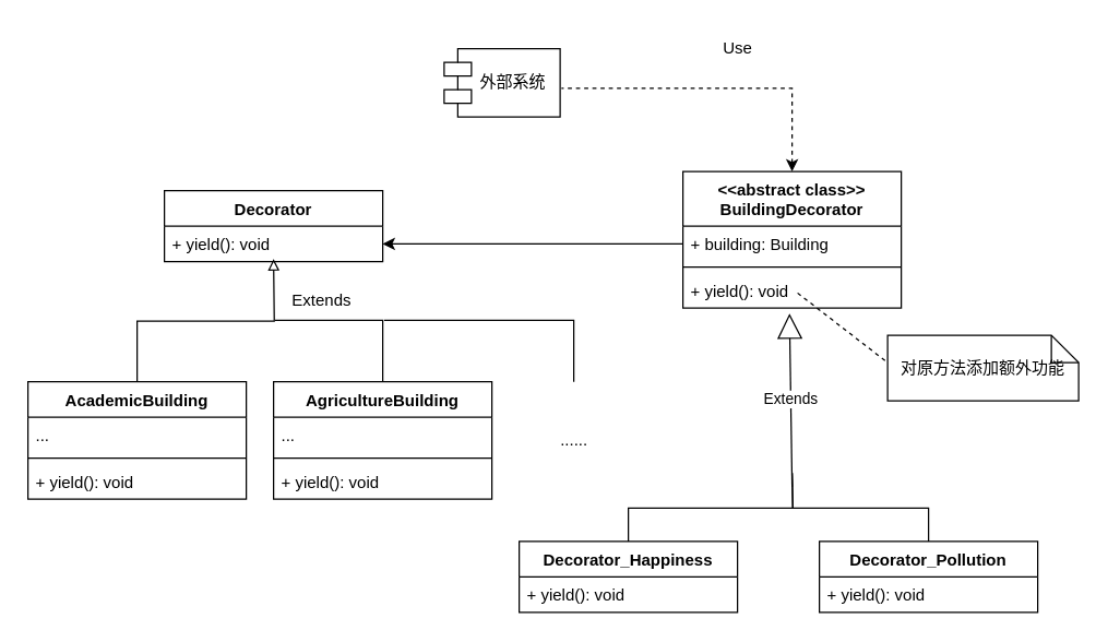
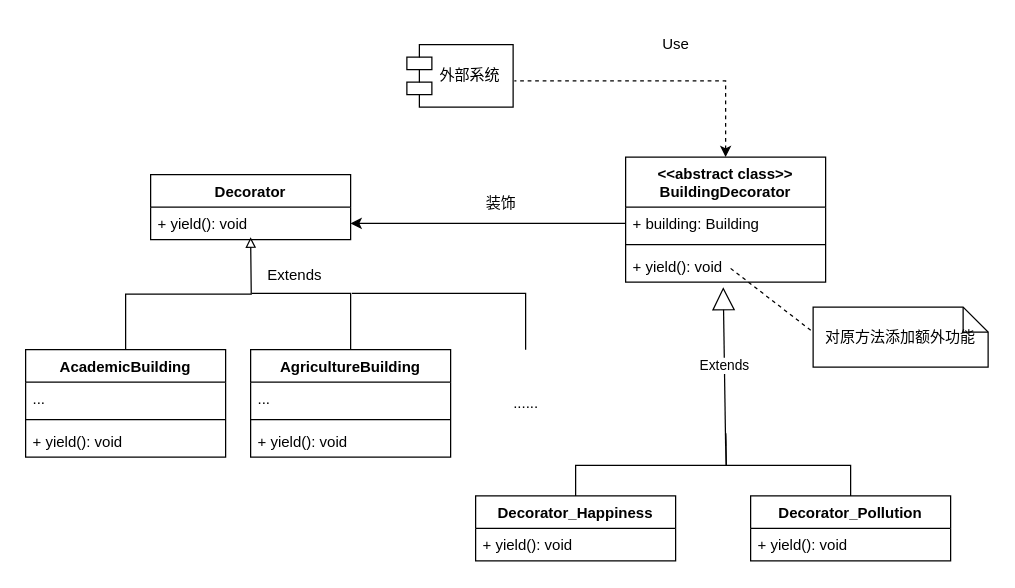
  <mxCell id="0" />
  <mxCell id="1" parent="0" />
  <mxCell id="2" value="&amp;lt;&amp;lt;abstract class&amp;gt;&amp;gt;&lt;br&gt;BuildingDecorator" style="swimlane;fontStyle=1;align=center;verticalAlign=top;childLayout=stackLayout;horizontal=1;startSize=40;horizontalStack=0;resizeParent=1;resizeParentMax=0;resizeLast=0;collapsible=1;marginBottom=0;whiteSpace=wrap;html=1;" vertex="1" parent="1"><mxGeometry x="500" y="125" width="160" height="100" as="geometry" /></mxCell>
  <mxCell id="3" value="+ building: Building" style="text;strokeColor=none;fillColor=none;align=left;verticalAlign=top;spacingLeft=4;spacingRight=4;overflow=hidden;rotatable=0;points=[[0,0.5],[1,0.5]];portConstraint=eastwest;whiteSpace=wrap;html=1;" vertex="1" parent="2"><mxGeometry y="40" width="160" height="26" as="geometry" /></mxCell>
  <mxCell id="4" value="" style="line;strokeWidth=1;fillColor=none;align=left;verticalAlign=middle;spacingTop=-1;spacingLeft=3;spacingRight=3;rotatable=0;labelPosition=right;points=[];portConstraint=eastwest;strokeColor=inherit;" vertex="1" parent="2"><mxGeometry y="66" width="160" height="8" as="geometry" /></mxCell>
  <mxCell id="5" value="+ yield(): void" style="text;strokeColor=none;fillColor=none;align=left;verticalAlign=top;spacingLeft=4;spacingRight=4;overflow=hidden;rotatable=0;points=[[0,0.5],[1,0.5]];portConstraint=eastwest;whiteSpace=wrap;html=1;" vertex="1" parent="2"><mxGeometry y="74" width="160" height="26" as="geometry" /></mxCell>
  <mxCell id="6" style="edgeStyle=orthogonalEdgeStyle;rounded=0;orthogonalLoop=1;jettySize=auto;html=1;exitX=0.5;exitY=0;exitDx=0;exitDy=0;endArrow=none;endFill=0;" edge="1" parent="1" source="7"><mxGeometry relative="1" as="geometry"><mxPoint x="580" y="346" as="targetPoint" /></mxGeometry></mxCell>
  <mxCell id="7" value="Decorator_Happiness" style="swimlane;fontStyle=1;align=center;verticalAlign=top;childLayout=stackLayout;horizontal=1;startSize=26;horizontalStack=0;resizeParent=1;resizeParentMax=0;resizeLast=0;collapsible=1;marginBottom=0;whiteSpace=wrap;html=1;" vertex="1" parent="1"><mxGeometry x="380" y="396" width="160" height="52" as="geometry" /></mxCell>
  <mxCell id="8" value="+ yield(): void" style="text;strokeColor=none;fillColor=none;align=left;verticalAlign=top;spacingLeft=4;spacingRight=4;overflow=hidden;rotatable=0;points=[[0,0.5],[1,0.5]];portConstraint=eastwest;whiteSpace=wrap;html=1;" vertex="1" parent="7"><mxGeometry y="26" width="160" height="26" as="geometry" /></mxCell>
  <mxCell id="9" style="edgeStyle=orthogonalEdgeStyle;rounded=0;orthogonalLoop=1;jettySize=auto;html=1;exitX=0.5;exitY=0;exitDx=0;exitDy=0;endArrow=none;endFill=0;" edge="1" parent="1" source="10"><mxGeometry relative="1" as="geometry"><mxPoint x="580" y="346" as="targetPoint" /></mxGeometry></mxCell>
  <mxCell id="10" value="Decorator_Pollution" style="swimlane;fontStyle=1;align=center;verticalAlign=top;childLayout=stackLayout;horizontal=1;startSize=26;horizontalStack=0;resizeParent=1;resizeParentMax=0;resizeLast=0;collapsible=1;marginBottom=0;whiteSpace=wrap;html=1;" vertex="1" parent="1"><mxGeometry x="600" y="396" width="160" height="52" as="geometry" /></mxCell>
  <mxCell id="11" value="+ yield(): void" style="text;strokeColor=none;fillColor=none;align=left;verticalAlign=top;spacingLeft=4;spacingRight=4;overflow=hidden;rotatable=0;points=[[0,0.5],[1,0.5]];portConstraint=eastwest;whiteSpace=wrap;html=1;" vertex="1" parent="10"><mxGeometry y="26" width="160" height="26" as="geometry" /></mxCell>
  <mxCell id="12" value="Extends" style="endArrow=block;endSize=16;endFill=0;html=1;rounded=0;entryX=0.488;entryY=1.154;entryDx=0;entryDy=0;entryPerimeter=0;" edge="1" parent="1" target="5"><mxGeometry width="160" relative="1" as="geometry"><mxPoint x="580" y="356" as="sourcePoint" /><mxPoint x="580" y="296" as="targetPoint" /></mxGeometry></mxCell>
  <mxCell id="13" value="Decorator" style="swimlane;fontStyle=1;align=center;verticalAlign=top;childLayout=stackLayout;horizontal=1;startSize=26;horizontalStack=0;resizeParent=1;resizeParentMax=0;resizeLast=0;collapsible=1;marginBottom=0;whiteSpace=wrap;html=1;" vertex="1" parent="1"><mxGeometry x="120" y="139" width="160" height="52" as="geometry" /></mxCell>
  <mxCell id="14" value="+ yield(): void" style="text;strokeColor=none;fillColor=none;align=left;verticalAlign=top;spacingLeft=4;spacingRight=4;overflow=hidden;rotatable=0;points=[[0,0.5],[1,0.5]];portConstraint=eastwest;whiteSpace=wrap;html=1;" vertex="1" parent="13"><mxGeometry y="26" width="160" height="26" as="geometry" /></mxCell>
  <mxCell id="15" style="edgeStyle=orthogonalEdgeStyle;rounded=0;orthogonalLoop=1;jettySize=auto;html=1;exitX=0.5;exitY=0;exitDx=0;exitDy=0;endArrow=block;endFill=0;" edge="1" parent="1" source="16"><mxGeometry relative="1" as="geometry"><mxPoint x="200" y="189" as="targetPoint" /></mxGeometry></mxCell>
  <mxCell id="16" value="AcademicBuilding" style="swimlane;fontStyle=1;align=center;verticalAlign=top;childLayout=stackLayout;horizontal=1;startSize=26;horizontalStack=0;resizeParent=1;resizeParentMax=0;resizeLast=0;collapsible=1;marginBottom=0;whiteSpace=wrap;html=1;" vertex="1" parent="1"><mxGeometry x="20" y="279" width="160" height="86" as="geometry" /></mxCell>
  <mxCell id="17" value="..." style="text;strokeColor=none;fillColor=none;align=left;verticalAlign=top;spacingLeft=4;spacingRight=4;overflow=hidden;rotatable=0;points=[[0,0.5],[1,0.5]];portConstraint=eastwest;whiteSpace=wrap;html=1;" vertex="1" parent="16"><mxGeometry y="26" width="160" height="26" as="geometry" /></mxCell>
  <mxCell id="18" value="" style="line;strokeWidth=1;fillColor=none;align=left;verticalAlign=middle;spacingTop=-1;spacingLeft=3;spacingRight=3;rotatable=0;labelPosition=right;points=[];portConstraint=eastwest;strokeColor=inherit;" vertex="1" parent="16"><mxGeometry y="52" width="160" height="8" as="geometry" /></mxCell>
  <mxCell id="19" value="+ yield(): void" style="text;strokeColor=none;fillColor=none;align=left;verticalAlign=top;spacingLeft=4;spacingRight=4;overflow=hidden;rotatable=0;points=[[0,0.5],[1,0.5]];portConstraint=eastwest;whiteSpace=wrap;html=1;" vertex="1" parent="16"><mxGeometry y="60" width="160" height="26" as="geometry" /></mxCell>
  <mxCell id="20" style="edgeStyle=orthogonalEdgeStyle;rounded=0;orthogonalLoop=1;jettySize=auto;html=1;exitX=0.5;exitY=0;exitDx=0;exitDy=0;endArrow=none;endFill=0;" edge="1" parent="1" source="21"><mxGeometry relative="1" as="geometry"><mxPoint x="201" y="234" as="targetPoint" /><Array as="points"><mxPoint x="280" y="234" /></Array></mxGeometry></mxCell>
  <mxCell id="21" value="AgricultureBuilding" style="swimlane;fontStyle=1;align=center;verticalAlign=top;childLayout=stackLayout;horizontal=1;startSize=26;horizontalStack=0;resizeParent=1;resizeParentMax=0;resizeLast=0;collapsible=1;marginBottom=0;whiteSpace=wrap;html=1;" vertex="1" parent="1"><mxGeometry x="200" y="279" width="160" height="86" as="geometry" /></mxCell>
  <mxCell id="22" value="..." style="text;strokeColor=none;fillColor=none;align=left;verticalAlign=top;spacingLeft=4;spacingRight=4;overflow=hidden;rotatable=0;points=[[0,0.5],[1,0.5]];portConstraint=eastwest;whiteSpace=wrap;html=1;" vertex="1" parent="21"><mxGeometry y="26" width="160" height="26" as="geometry" /></mxCell>
  <mxCell id="23" value="" style="line;strokeWidth=1;fillColor=none;align=left;verticalAlign=middle;spacingTop=-1;spacingLeft=3;spacingRight=3;rotatable=0;labelPosition=right;points=[];portConstraint=eastwest;strokeColor=inherit;" vertex="1" parent="21"><mxGeometry y="52" width="160" height="8" as="geometry" /></mxCell>
  <mxCell id="24" value="+ yield(): void" style="text;strokeColor=none;fillColor=none;align=left;verticalAlign=top;spacingLeft=4;spacingRight=4;overflow=hidden;rotatable=0;points=[[0,0.5],[1,0.5]];portConstraint=eastwest;whiteSpace=wrap;html=1;" vertex="1" parent="21"><mxGeometry y="60" width="160" height="26" as="geometry" /></mxCell>
  <mxCell id="25" value="......" style="text;html=1;align=center;verticalAlign=middle;resizable=0;points=[];autosize=1;strokeColor=none;fillColor=none;" vertex="1" parent="1"><mxGeometry x="400" y="307" width="40" height="30" as="geometry" /></mxCell>
  <mxCell id="26" style="edgeStyle=orthogonalEdgeStyle;rounded=0;orthogonalLoop=1;jettySize=auto;html=1;endArrow=none;endFill=0;" edge="1" parent="1"><mxGeometry relative="1" as="geometry"><mxPoint x="281" y="234" as="targetPoint" /><mxPoint x="420" y="279" as="sourcePoint" /><Array as="points"><mxPoint x="420" y="279" /><mxPoint x="420" y="234" /></Array></mxGeometry></mxCell>
  <mxCell id="27" style="edgeStyle=orthogonalEdgeStyle;rounded=0;orthogonalLoop=1;jettySize=auto;html=1;exitX=0;exitY=0.5;exitDx=0;exitDy=0;" edge="1" parent="1" source="3" target="14"><mxGeometry relative="1" as="geometry" /></mxCell>
+ <mxCell id="28" value="装饰" style="text;html=1;align=center;verticalAlign=middle;resizable=0;points=[];autosize=1;strokeColor=none;fillColor=none;" vertex="1" parent="1"><mxGeometry x="375" y="147" width="50" height="30" as="geometry" /></mxCell>
  <mxCell id="29" value="对原方法添加额外功能" style="shape=note;size=20;whiteSpace=wrap;html=1;" vertex="1" parent="1"><mxGeometry x="650" y="245" width="140" height="48" as="geometry" /></mxCell>
  <mxCell id="30" value="" style="endArrow=none;dashed=1;html=1;rounded=0;" edge="1" parent="1"><mxGeometry width="50" height="50" relative="1" as="geometry"><mxPoint x="584" y="214" as="sourcePoint" /><mxPoint x="650" y="265" as="targetPoint" /></mxGeometry></mxCell>
  <mxCell id="31" value="" style="shape=module;align=left;spacingLeft=20;align=center;verticalAlign=top;whiteSpace=wrap;html=1;" vertex="1" parent="1"><mxGeometry x="325" y="35" width="85" height="50" as="geometry" /></mxCell>
  <mxCell id="32" value="外部系统" style="text;html=1;align=center;verticalAlign=middle;resizable=0;points=[];autosize=1;strokeColor=none;fillColor=none;" vertex="1" parent="1"><mxGeometry x="340" y="45" width="70" height="30" as="geometry" /></mxCell>
  <mxCell id="33" style="edgeStyle=orthogonalEdgeStyle;rounded=0;orthogonalLoop=1;jettySize=auto;html=1;exitX=0.5;exitY=0;exitDx=0;exitDy=0;entryX=1.014;entryY=0.633;entryDx=0;entryDy=0;entryPerimeter=0;endArrow=none;endFill=0;startArrow=classic;startFill=1;dashed=1;" edge="1" parent="1" source="2" target="32"><mxGeometry relative="1" as="geometry" /></mxCell>
  <mxCell id="34" value="Use" style="text;html=1;align=center;verticalAlign=middle;resizable=0;points=[];autosize=1;strokeColor=none;fillColor=none;" vertex="1" parent="1"><mxGeometry x="520" y="20" width="40" height="30" as="geometry" /></mxCell>
  <mxCell id="35" value="Extends" style="text;html=1;align=center;verticalAlign=middle;resizable=0;points=[];autosize=1;strokeColor=none;fillColor=none;" vertex="1" parent="1"><mxGeometry x="200" y="205" width="70" height="30" as="geometry" /></mxCell>
